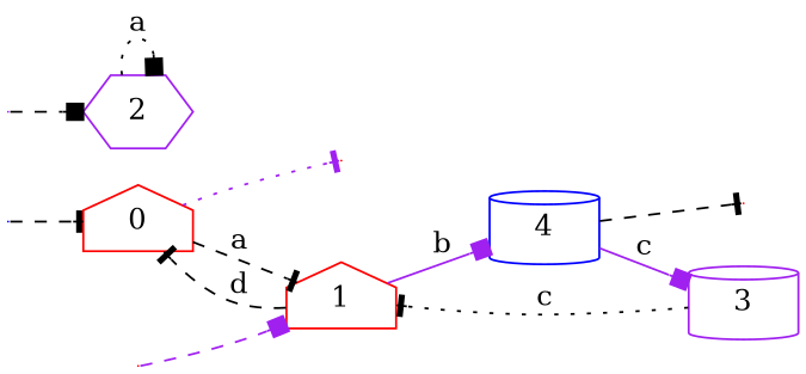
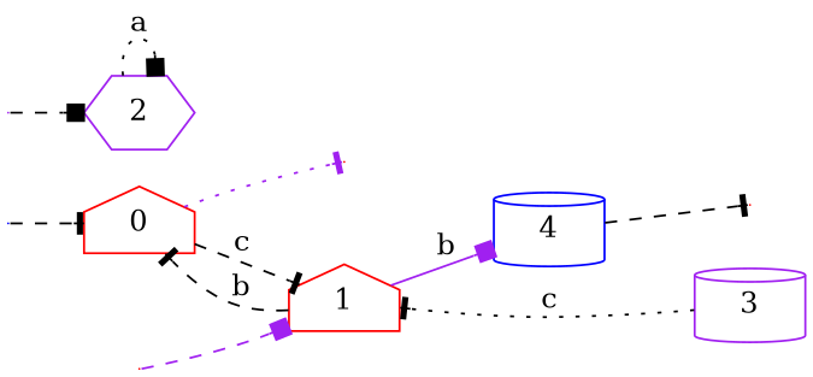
  digraph {
    rankdir=LR
    node [color=red shape=point]
    edge [arrowhead=tee color=black style=dashed]
    0 [shape=house]
    1 [shape=house]
    final1 [width=0]
    4 [color=blue shape=cylinder]
    2 [color=purple shape=hexagon]
    3 [color=purple shape=cylinder]
    final [width=0]
    start [color=blue width=0]
    start1 [width=0]
    start2 [color=purple width=0]
-   0 -> 1 [label=a]
+   0 -> 1 [label=c]
    0 -> final1 [color=purple style=dotted]
-   1 -> 0 [label=d]
+   1 -> 0 [label=b]
    1 -> 4 [arrowhead=box color=purple label=b style=solid]
-   4 -> 3 [arrowhead=box color=purple label=c style=solid]
    4 -> final
    2 -> 2 [arrowhead=box label=a style=dotted]
    3 -> 1 [label=c style=dotted]
    start -> 0
    start1 -> 1 [arrowhead=box color=purple]
    start2 -> 2 [arrowhead=box]
  }
